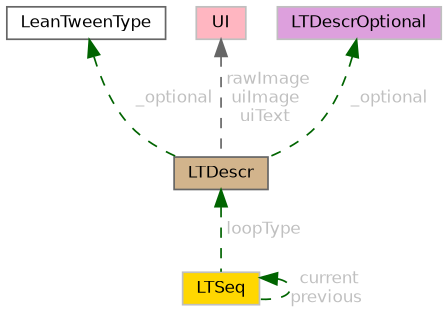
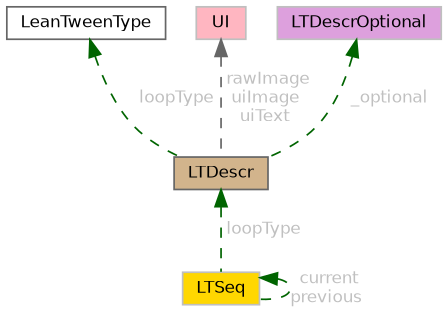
  digraph {
    node [color=grey75 fontname=Helvetica fontsize=10 shape=box style=filled]
    edge [color=darkgreen dir=back fontcolor=grey fontname=Helvetica fontsize=10 labelfontname=Helvetica labelfontsize=10 style=dashed]
    n1 [fillcolor=gold fontcolor=black height=0.2 label=LTSeq width=0.4]
    n2 [color=gray40 fillcolor=tan height=0.2 label=LTDescr width=0.4]
    n3 [color=gray40 fillcolor=white height=0.2 label=LeanTweenType width=0.4]
    n4 [fillcolor=lightpink height=0.2 label=UI width=0.4]
    n5 [fillcolor=plum height=0.2 label=LTDescrOptional width=0.4]
    n1 -> n1 [label=" current\nprevious"]
    n2 -> n1 [label=" loopType"]
-   n3 -> n2 [label=" _optional"]
+   n3 -> n2 [label=" loopType"]
    n4 -> n2 [color=gray40 label=" rawImage\nuiImage\nuiText"]
    n5 -> n2 [label=" _optional"]
  }
